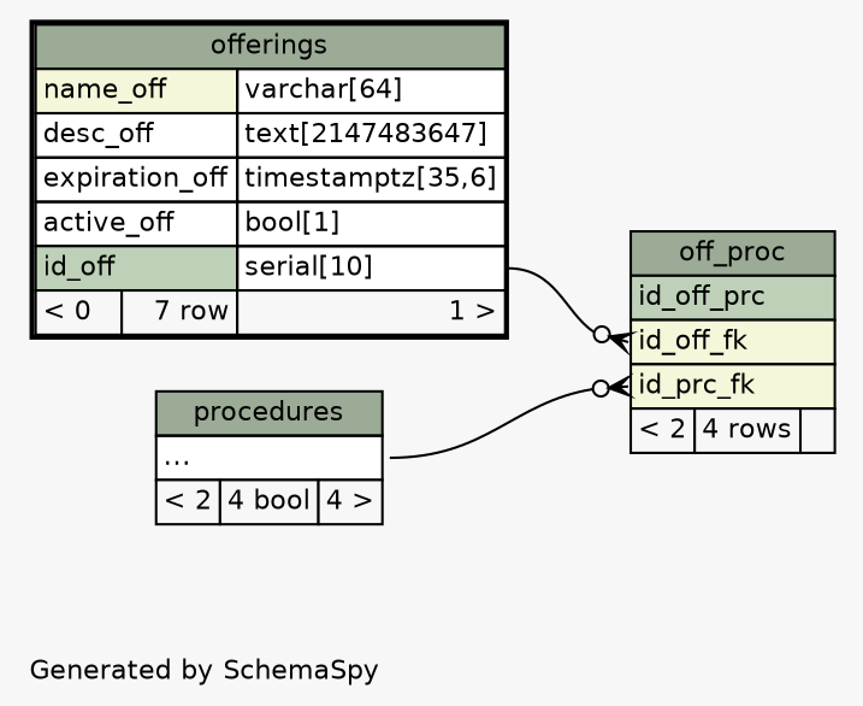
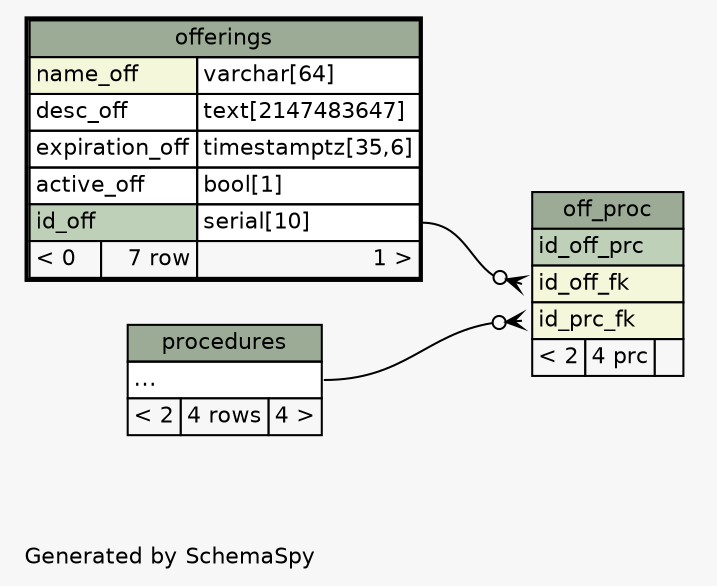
  digraph {
    bgcolor="#f7f7f7"
    fontname=Helvetica
    fontsize=11
    label="\nGenerated by SchemaSpy"
    labeljust=l
    nodesep=0.18
    rankdir=RL
    ranksep=0.46
    node [fontname=Helvetica fontsize=11 shape=plaintext]
    edge [arrowhead=none arrowsize=0.8 arrowtail=crowodot dir=back]
-   n1 [label=<     <TABLE BORDER="0" CELLBORDER="1" CELLSPACING="0" BGCOLOR="#ffffff">       <TR><TD COLSPAN="3" BGCOLOR="#9bab96" ALIGN="CENTER">off_proc</TD></TR>       <TR><TD PORT="id_off_prc" COLSPAN="3" BGCOLOR="#bed1b8" ALIGN="LEFT">id_off_prc</TD></TR>       <TR><TD PORT="id_off_fk" COLSPAN="3" BGCOLOR="#f4f7da" ALIGN="LEFT">id_off_fk</TD></TR>       <TR><TD PORT="id_prc_fk" COLSPAN="3" BGCOLOR="#f4f7da" ALIGN="LEFT">id_prc_fk</TD></TR>       <TR><TD ALIGN="LEFT" BGCOLOR="#f7f7f7">&lt; 2</TD><TD ALIGN="RIGHT" BGCOLOR="#f7f7f7">4 rows</TD><TD ALIGN="RIGHT" BGCOLOR="#f7f7f7">  </TD></TR>     </TABLE>>]
+   n1 [label=<     <TABLE BORDER="0" CELLBORDER="1" CELLSPACING="0" BGCOLOR="#ffffff">       <TR><TD COLSPAN="3" BGCOLOR="#9bab96" ALIGN="CENTER">off_proc</TD></TR>       <TR><TD PORT="id_off_prc" COLSPAN="3" BGCOLOR="#bed1b8" ALIGN="LEFT">id_off_prc</TD></TR>       <TR><TD PORT="id_off_fk" COLSPAN="3" BGCOLOR="#f4f7da" ALIGN="LEFT">id_off_fk</TD></TR>       <TR><TD PORT="id_prc_fk" COLSPAN="3" BGCOLOR="#f4f7da" ALIGN="LEFT">id_prc_fk</TD></TR>       <TR><TD ALIGN="LEFT" BGCOLOR="#f7f7f7">&lt; 2</TD><TD ALIGN="RIGHT" BGCOLOR="#f7f7f7">4 prc</TD><TD ALIGN="RIGHT" BGCOLOR="#f7f7f7">  </TD></TR>     </TABLE>>]
    n2 [label=<     <TABLE BORDER="2" CELLBORDER="1" CELLSPACING="0" BGCOLOR="#ffffff">       <TR><TD COLSPAN="3" BGCOLOR="#9bab96" ALIGN="CENTER">offerings</TD></TR>       <TR><TD PORT="name_off" COLSPAN="2" BGCOLOR="#f4f7da" ALIGN="LEFT">name_off</TD><TD PORT="name_off.type" ALIGN="LEFT">varchar[64]</TD></TR>       <TR><TD PORT="desc_off" COLSPAN="2" ALIGN="LEFT">desc_off</TD><TD PORT="desc_off.type" ALIGN="LEFT">text[2147483647]</TD></TR>       <TR><TD PORT="expiration_off" COLSPAN="2" ALIGN="LEFT">expiration_off</TD><TD PORT="expiration_off.type" ALIGN="LEFT">timestamptz[35,6]</TD></TR>       <TR><TD PORT="active_off" COLSPAN="2" ALIGN="LEFT">active_off</TD><TD PORT="active_off.type" ALIGN="LEFT">bool[1]</TD></TR>       <TR><TD PORT="id_off" COLSPAN="2" BGCOLOR="#bed1b8" ALIGN="LEFT">id_off</TD><TD PORT="id_off.type" ALIGN="LEFT">serial[10]</TD></TR>       <TR><TD ALIGN="LEFT" BGCOLOR="#f7f7f7">&lt; 0</TD><TD ALIGN="RIGHT" BGCOLOR="#f7f7f7">7 row</TD><TD ALIGN="RIGHT" BGCOLOR="#f7f7f7">1 &gt;</TD></TR>     </TABLE>>]
-   n3 [label=<     <TABLE BORDER="0" CELLBORDER="1" CELLSPACING="0" BGCOLOR="#ffffff">       <TR><TD COLSPAN="3" BGCOLOR="#9bab96" ALIGN="CENTER">procedures</TD></TR>       <TR><TD PORT="elipses" COLSPAN="3" ALIGN="LEFT">...</TD></TR>       <TR><TD ALIGN="LEFT" BGCOLOR="#f7f7f7">&lt; 2</TD><TD ALIGN="RIGHT" BGCOLOR="#f7f7f7">4 bool</TD><TD ALIGN="RIGHT" BGCOLOR="#f7f7f7">4 &gt;</TD></TR>     </TABLE>>]
+   n3 [label=<     <TABLE BORDER="0" CELLBORDER="1" CELLSPACING="0" BGCOLOR="#ffffff">       <TR><TD COLSPAN="3" BGCOLOR="#9bab96" ALIGN="CENTER">procedures</TD></TR>       <TR><TD PORT="elipses" COLSPAN="3" ALIGN="LEFT">...</TD></TR>       <TR><TD ALIGN="LEFT" BGCOLOR="#f7f7f7">&lt; 2</TD><TD ALIGN="RIGHT" BGCOLOR="#f7f7f7">4 rows</TD><TD ALIGN="RIGHT" BGCOLOR="#f7f7f7">4 &gt;</TD></TR>     </TABLE>>]
    n1 -> n2 [headport="id_off.type:e" tailport="id_off_fk:w"]
    n1 -> n3 [headport="elipses:e" tailport="id_prc_fk:w"]
  }
